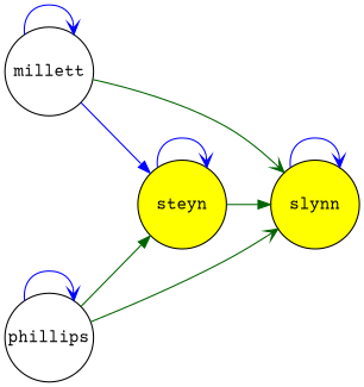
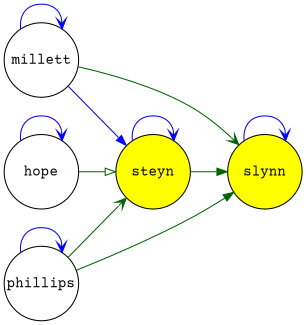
  digraph {
    fontname="Courier Prime"
    rankdir=LR
    node [fillcolor=white fixedsize=true fontname="Courier Prime" shape=circle style=filled]
    edge [arrowhead=vee color=blue fontname="Courier Prime" penwidth=1]
    slynn [fillcolor=yellow height=1 width=1]
    steyn [fillcolor=yellow height=1 width=1]
+   hope [height=1 width=1]
    millett [height=1 width=1]
    phillips [height=1 width=1]
    slynn -> slynn
    steyn -> slynn [arrowhead=normal color=darkgreen]
    steyn -> steyn
+   hope -> steyn [arrowhead=onormal color=darkgreen]
+   hope -> hope
    millett -> slynn [color=darkgreen]
    millett -> steyn [arrowhead=normal]
    millett -> millett
-   phillips -> slynn [color=darkgreen]
-   phillips -> steyn [arrowhead=normal color=darkgreen]
+   phillips -> slynn [arrowhead=normal color=darkgreen]
+   phillips -> steyn [color=darkgreen]
    phillips -> phillips
  }
